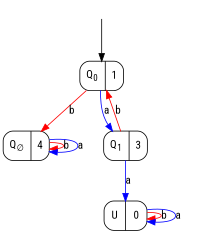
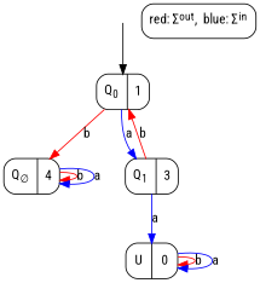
  digraph {
    fontname="Roboto Condensed"
    node [shape=record style=rounded fontname="Roboto Condensed"]
    edge [fontname="Roboto Condensed" color=red]
    initialNode [shape=point style=invis weight=100]
    n2 [label=<Q<SUB>0</SUB>|1>]
    n3 [label=<Q<SUB>&empty;</SUB>|4>]
    n4 [label=<Q<SUB>1</SUB>|3>]
    n5 [label=<U|0>]
+   n6 [label=<red: &Sigma;<SUP>out</SUP>,  blue: &Sigma;<SUP>in</SUP>> shape=box]
    initialNode -> n2 [color=""]
    n2 -> n3 [label=b]
    n2 -> n4 [color=blue label=a]
    n3 -> n3 [label=b]
    n3 -> n3 [color=blue label=a]
    n4 -> n2 [label=b]
    n4 -> n5 [color=blue label=a]
    n5 -> n5 [label=b]
    n5 -> n5 [color=blue label=a]
  }
